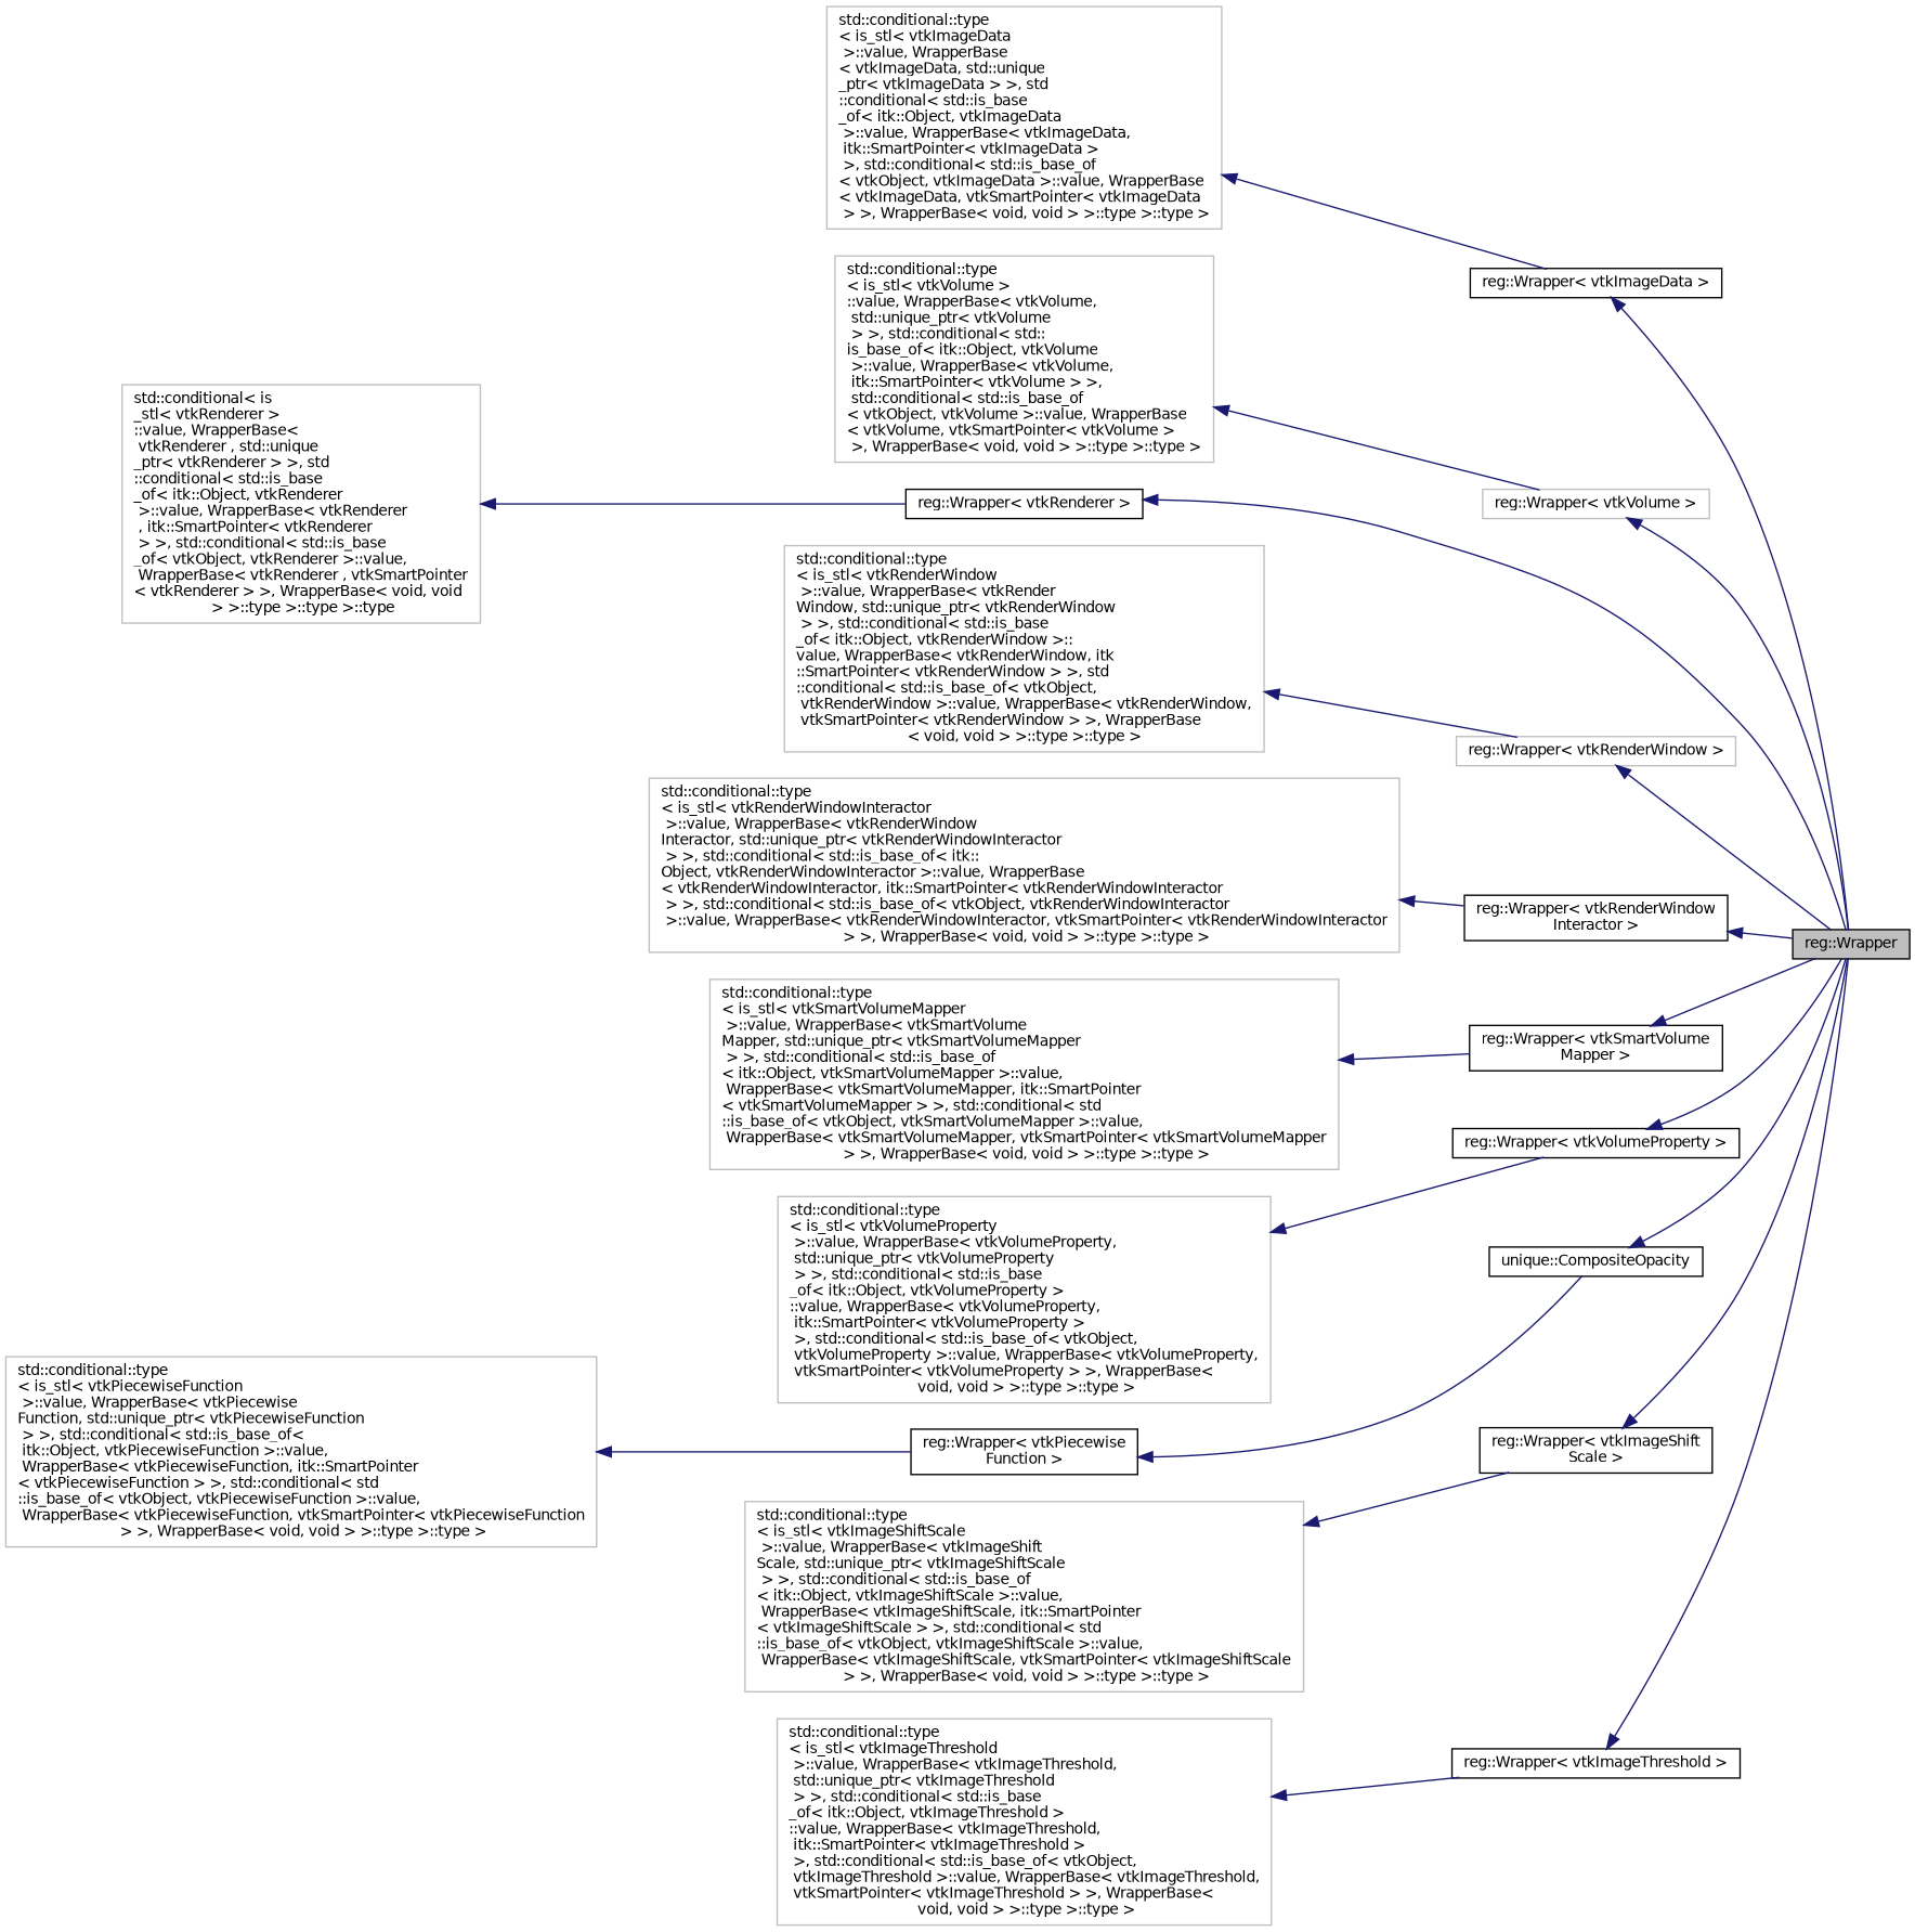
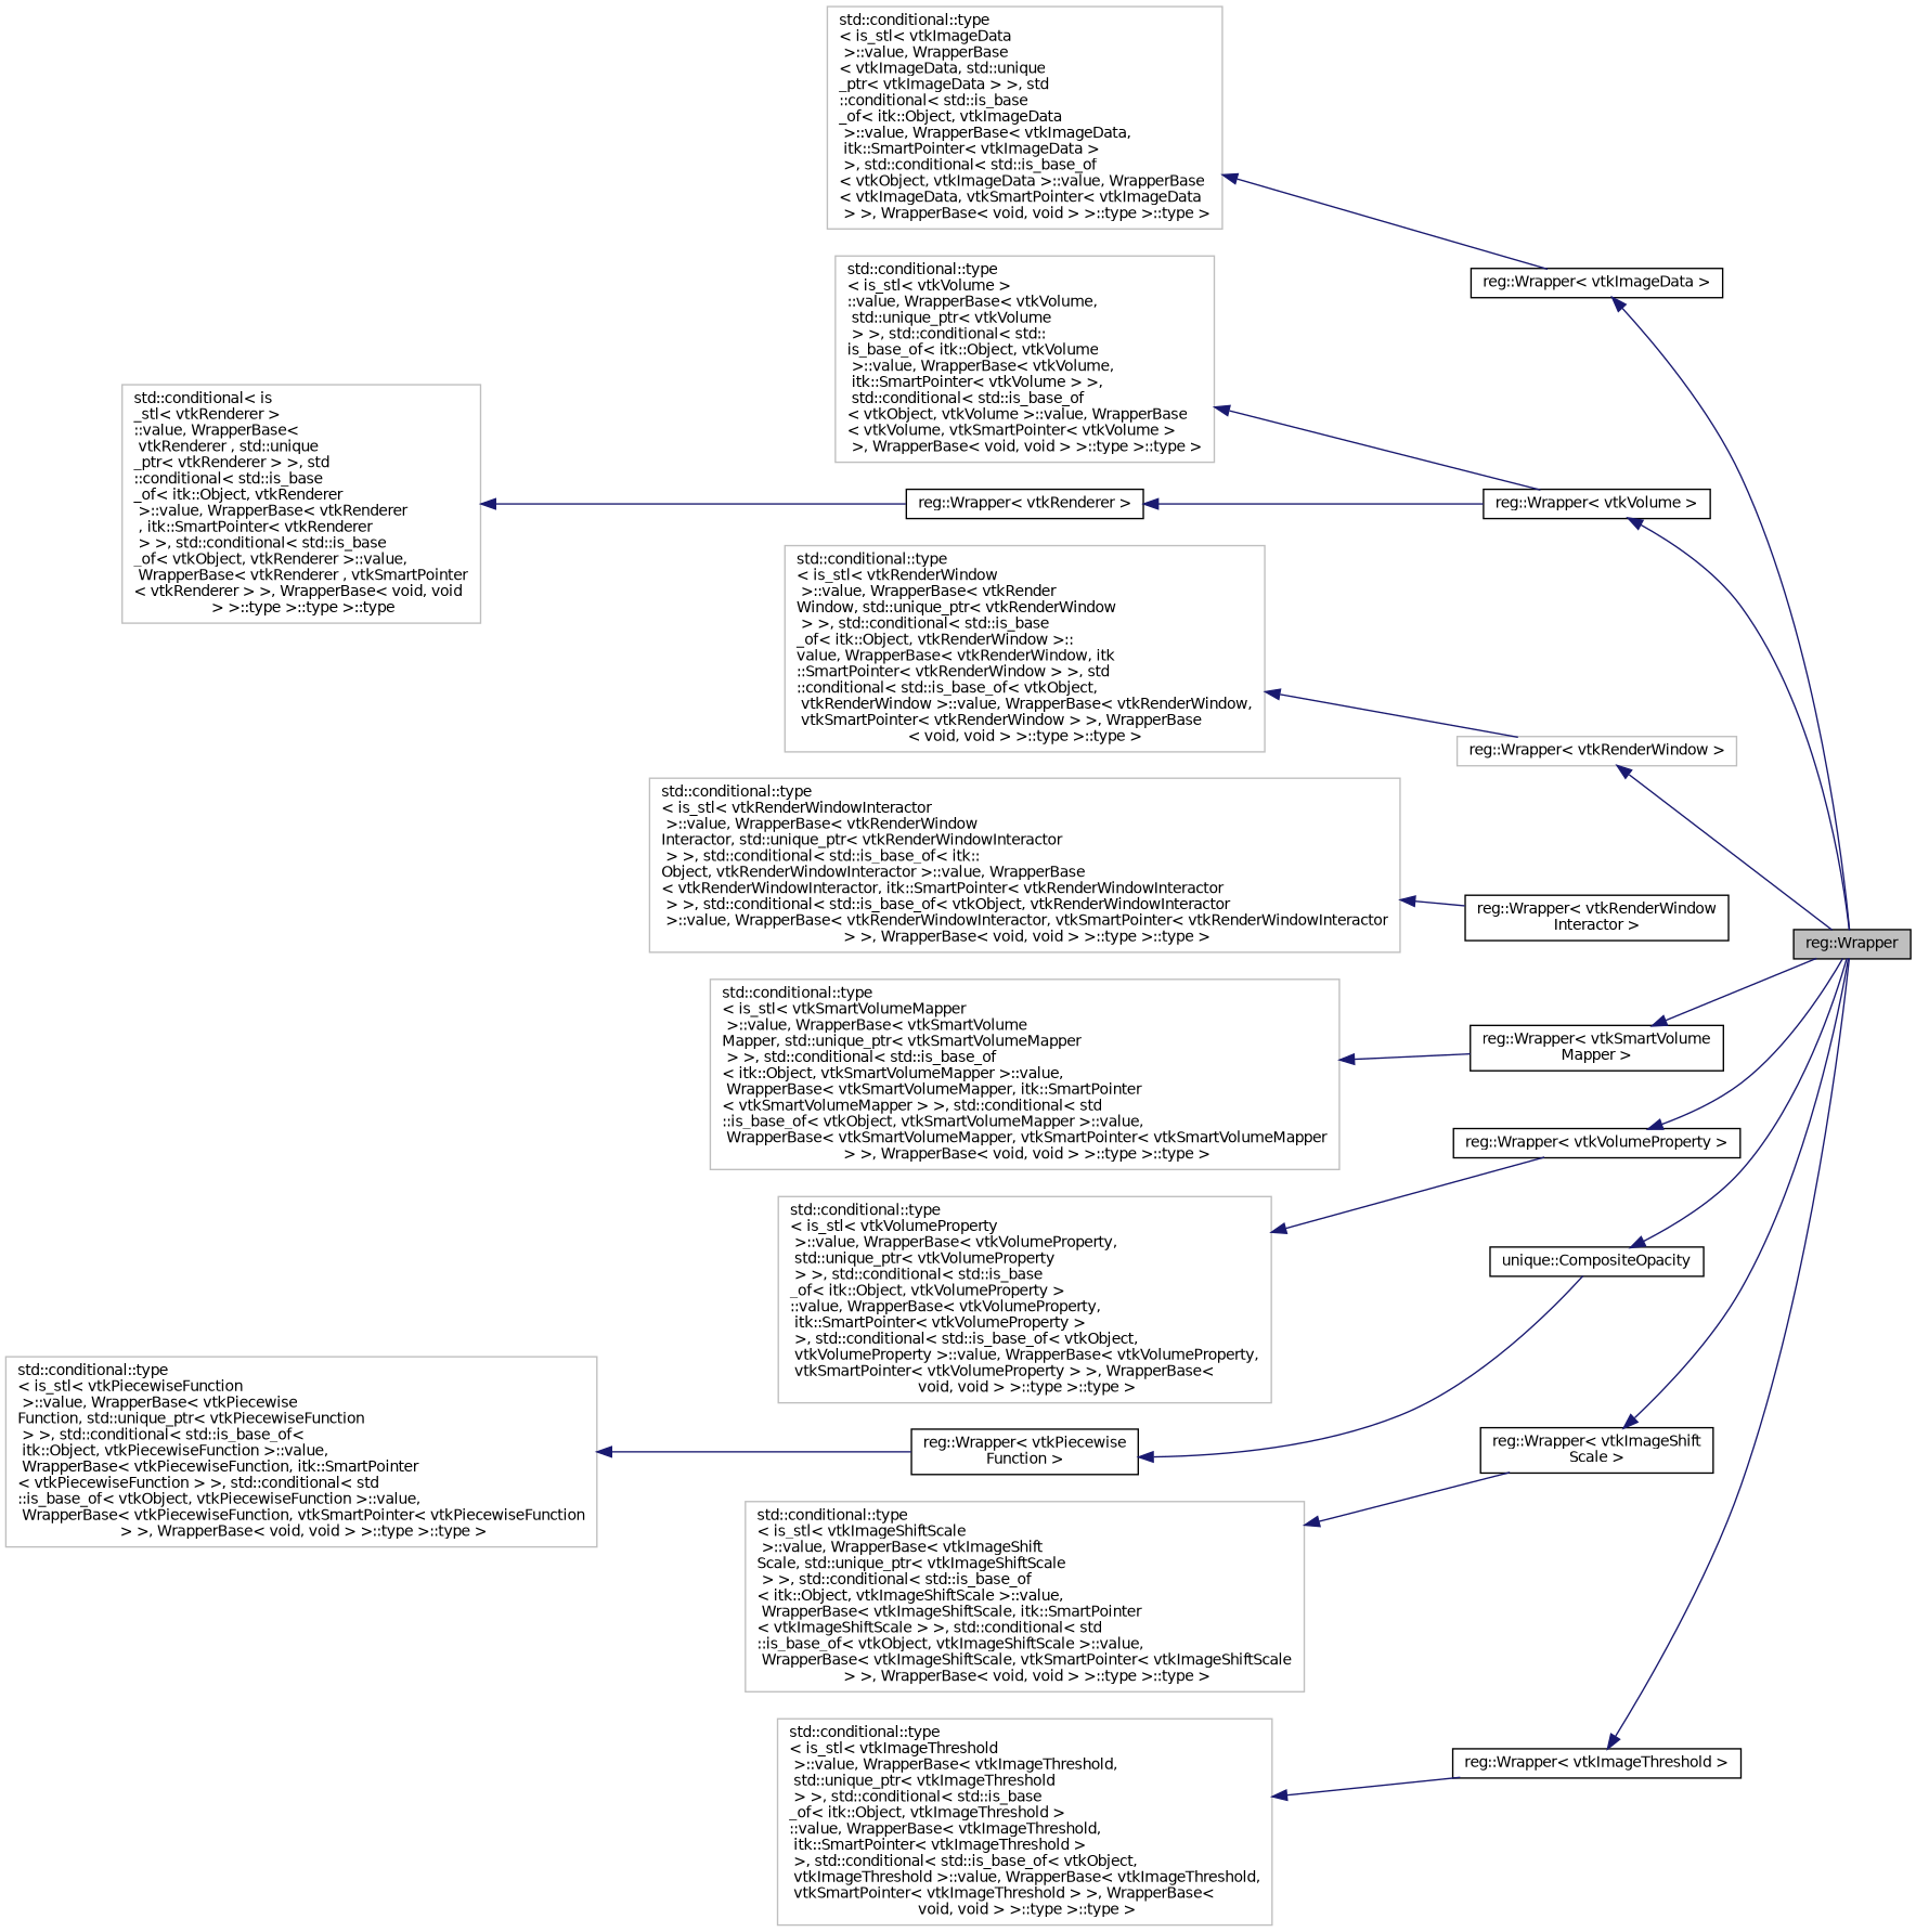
  digraph {
    rankdir=LR
    node [color=black fillcolor=white fontname=Helvetica fontsize=10 shape=record style=filled]
    edge [color=midnightblue dir=back fontname=Helvetica fontsize=10 labelfontname=Helvetica labelfontsize=10 style=solid]
    n1 [fillcolor=grey75 fontcolor=black height=0.2 label="reg::Wrapper" width=0.4]
    n2 [height=0.2 label="reg::Wrapper\< vtkImageData \>" width=0.4]
    n3 [color=grey75 height=0.2 label="std::conditional::type\l\< is_stl\< vtkImageData\l \>::value, WrapperBase\l\< vtkImageData, std::unique\l_ptr\< vtkImageData \> \>, std\l::conditional\< std::is_base\l_of\< itk::Object, vtkImageData\l \>::value, WrapperBase\< vtkImageData,\l itk::SmartPointer\< vtkImageData \>\l \>, std::conditional\< std::is_base_of\l\< vtkObject, vtkImageData \>::value, WrapperBase\l\< vtkImageData, vtkSmartPointer\< vtkImageData\l \> \>, WrapperBase\< void, void \> \>::type \>::type \>" width=0.4]
    n4 [height=0.2 label="reg::Wrapper\< vtkRenderer \>" width=0.4]
    n5 [color=grey75 height=0.2 label="std::conditional\< is\l_stl\< vtkRenderer  \>\l::value, WrapperBase\<\l vtkRenderer , std::unique\l_ptr\< vtkRenderer  \> \>, std\l::conditional\< std::is_base\l_of\< itk::Object, vtkRenderer\l  \>::value, WrapperBase\< vtkRenderer\l , itk::SmartPointer\< vtkRenderer\l  \> \>, std::conditional\< std::is_base\l_of\< vtkObject, vtkRenderer  \>::value,\l WrapperBase\< vtkRenderer , vtkSmartPointer\l\< vtkRenderer  \> \>, WrapperBase\< void, void\l \> \>::type \>::type \>::type" width=0.4]
    n6 [color=grey75 height=0.2 label="reg::Wrapper\< vtkRenderWindow \>" width=0.4]
    n7 [color=grey75 height=0.2 label="std::conditional::type\l\< is_stl\< vtkRenderWindow\l \>::value, WrapperBase\< vtkRender\lWindow, std::unique_ptr\< vtkRenderWindow\l \> \>, std::conditional\< std::is_base\l_of\< itk::Object, vtkRenderWindow \>::\lvalue, WrapperBase\< vtkRenderWindow, itk\l::SmartPointer\< vtkRenderWindow \> \>, std\l::conditional\< std::is_base_of\< vtkObject,\l vtkRenderWindow \>::value, WrapperBase\< vtkRenderWindow,\l vtkSmartPointer\< vtkRenderWindow \> \>, WrapperBase\l\< void, void \> \>::type \>::type \>" width=0.4]
    n8 [height=0.2 label="reg::Wrapper\< vtkRenderWindow\lInteractor \>" width=0.4]
    n9 [color=grey75 height=0.2 label="std::conditional::type\l\< is_stl\< vtkRenderWindowInteractor\l \>::value, WrapperBase\< vtkRenderWindow\lInteractor, std::unique_ptr\< vtkRenderWindowInteractor\l \> \>, std::conditional\< std::is_base_of\< itk::\lObject, vtkRenderWindowInteractor \>::value, WrapperBase\l\< vtkRenderWindowInteractor, itk::SmartPointer\< vtkRenderWindowInteractor\l \> \>, std::conditional\< std::is_base_of\< vtkObject, vtkRenderWindowInteractor\l \>::value, WrapperBase\< vtkRenderWindowInteractor, vtkSmartPointer\< vtkRenderWindowInteractor\l \> \>, WrapperBase\< void, void \> \>::type \>::type \>" width=0.4]
    n10 [height=0.2 label="reg::Wrapper\< vtkSmartVolume\lMapper \>" width=0.4]
    n11 [color=grey75 height=0.2 label="std::conditional::type\l\< is_stl\< vtkSmartVolumeMapper\l \>::value, WrapperBase\< vtkSmartVolume\lMapper, std::unique_ptr\< vtkSmartVolumeMapper\l \> \>, std::conditional\< std::is_base_of\l\< itk::Object, vtkSmartVolumeMapper \>::value,\l WrapperBase\< vtkSmartVolumeMapper, itk::SmartPointer\l\< vtkSmartVolumeMapper \> \>, std::conditional\< std\l::is_base_of\< vtkObject, vtkSmartVolumeMapper \>::value,\l WrapperBase\< vtkSmartVolumeMapper, vtkSmartPointer\< vtkSmartVolumeMapper\l \> \>, WrapperBase\< void, void \> \>::type \>::type \>" width=0.4]
-   n12 [color=grey75 height=0.2 label="reg::Wrapper\< vtkVolume \>" width=0.4]
+   n12 [height=0.2 label="reg::Wrapper\< vtkVolume \>" width=0.4]
    n13 [color=grey75 height=0.2 label="std::conditional::type\l\< is_stl\< vtkVolume \>\l::value, WrapperBase\< vtkVolume,\l std::unique_ptr\< vtkVolume\l \> \>, std::conditional\< std::\lis_base_of\< itk::Object, vtkVolume\l \>::value, WrapperBase\< vtkVolume,\l itk::SmartPointer\< vtkVolume \> \>,\l std::conditional\< std::is_base_of\l\< vtkObject, vtkVolume \>::value, WrapperBase\l\< vtkVolume, vtkSmartPointer\< vtkVolume \>\l \>, WrapperBase\< void, void \> \>::type \>::type \>" width=0.4]
    n14 [height=0.2 label="reg::Wrapper\< vtkVolumeProperty \>" width=0.4]
    n15 [color=grey75 height=0.2 label="std::conditional::type\l\< is_stl\< vtkVolumeProperty\l \>::value, WrapperBase\< vtkVolumeProperty,\l std::unique_ptr\< vtkVolumeProperty\l \> \>, std::conditional\< std::is_base\l_of\< itk::Object, vtkVolumeProperty \>\l::value, WrapperBase\< vtkVolumeProperty,\l itk::SmartPointer\< vtkVolumeProperty \>\l \>, std::conditional\< std::is_base_of\< vtkObject,\l vtkVolumeProperty \>::value, WrapperBase\< vtkVolumeProperty,\l vtkSmartPointer\< vtkVolumeProperty \> \>, WrapperBase\<\l void, void \> \>::type \>::type \>" width=0.4]
    n16 [height=0.2 label="unique::CompositeOpacity" width=0.4]
    n17 [height=0.2 label="reg::Wrapper\< vtkPiecewise\lFunction \>" width=0.4]
    n18 [color=grey75 height=0.2 label="std::conditional::type\l\< is_stl\< vtkPiecewiseFunction\l \>::value, WrapperBase\< vtkPiecewise\lFunction, std::unique_ptr\< vtkPiecewiseFunction\l \> \>, std::conditional\< std::is_base_of\<\l itk::Object, vtkPiecewiseFunction \>::value,\l WrapperBase\< vtkPiecewiseFunction, itk::SmartPointer\l\< vtkPiecewiseFunction \> \>, std::conditional\< std\l::is_base_of\< vtkObject, vtkPiecewiseFunction \>::value,\l WrapperBase\< vtkPiecewiseFunction, vtkSmartPointer\< vtkPiecewiseFunction\l \> \>, WrapperBase\< void, void \> \>::type \>::type \>" width=0.4]
    n19 [height=0.2 label="reg::Wrapper\< vtkImageShift\lScale \>" width=0.4]
    n20 [color=grey75 height=0.2 label="std::conditional::type\l\< is_stl\< vtkImageShiftScale\l \>::value, WrapperBase\< vtkImageShift\lScale, std::unique_ptr\< vtkImageShiftScale\l \> \>, std::conditional\< std::is_base_of\l\< itk::Object, vtkImageShiftScale \>::value,\l WrapperBase\< vtkImageShiftScale, itk::SmartPointer\l\< vtkImageShiftScale \> \>, std::conditional\< std\l::is_base_of\< vtkObject, vtkImageShiftScale \>::value,\l WrapperBase\< vtkImageShiftScale, vtkSmartPointer\< vtkImageShiftScale\l \> \>, WrapperBase\< void, void \> \>::type \>::type \>" width=0.4]
    n21 [height=0.2 label="reg::Wrapper\< vtkImageThreshold \>" width=0.4]
    n22 [color=grey75 height=0.2 label="std::conditional::type\l\< is_stl\< vtkImageThreshold\l \>::value, WrapperBase\< vtkImageThreshold,\l std::unique_ptr\< vtkImageThreshold\l \> \>, std::conditional\< std::is_base\l_of\< itk::Object, vtkImageThreshold \>\l::value, WrapperBase\< vtkImageThreshold,\l itk::SmartPointer\< vtkImageThreshold \>\l \>, std::conditional\< std::is_base_of\< vtkObject,\l vtkImageThreshold \>::value, WrapperBase\< vtkImageThreshold,\l vtkSmartPointer\< vtkImageThreshold \> \>, WrapperBase\<\l void, void \> \>::type \>::type \>" width=0.4]
    n2 -> n1
    n3 -> n2
-   n4 -> n1
+   n4 -> n12
    n5 -> n4
    n6 -> n1
    n7 -> n6
-   n8 -> n1
    n9 -> n8
    n10 -> n1
    n11 -> n10
    n12 -> n1
    n13 -> n12
    n14 -> n1
    n15 -> n14
    n16 -> n1
    n17 -> n16
    n18 -> n17
    n19 -> n1
    n20 -> n19
    n21 -> n1
    n22 -> n21
  }
